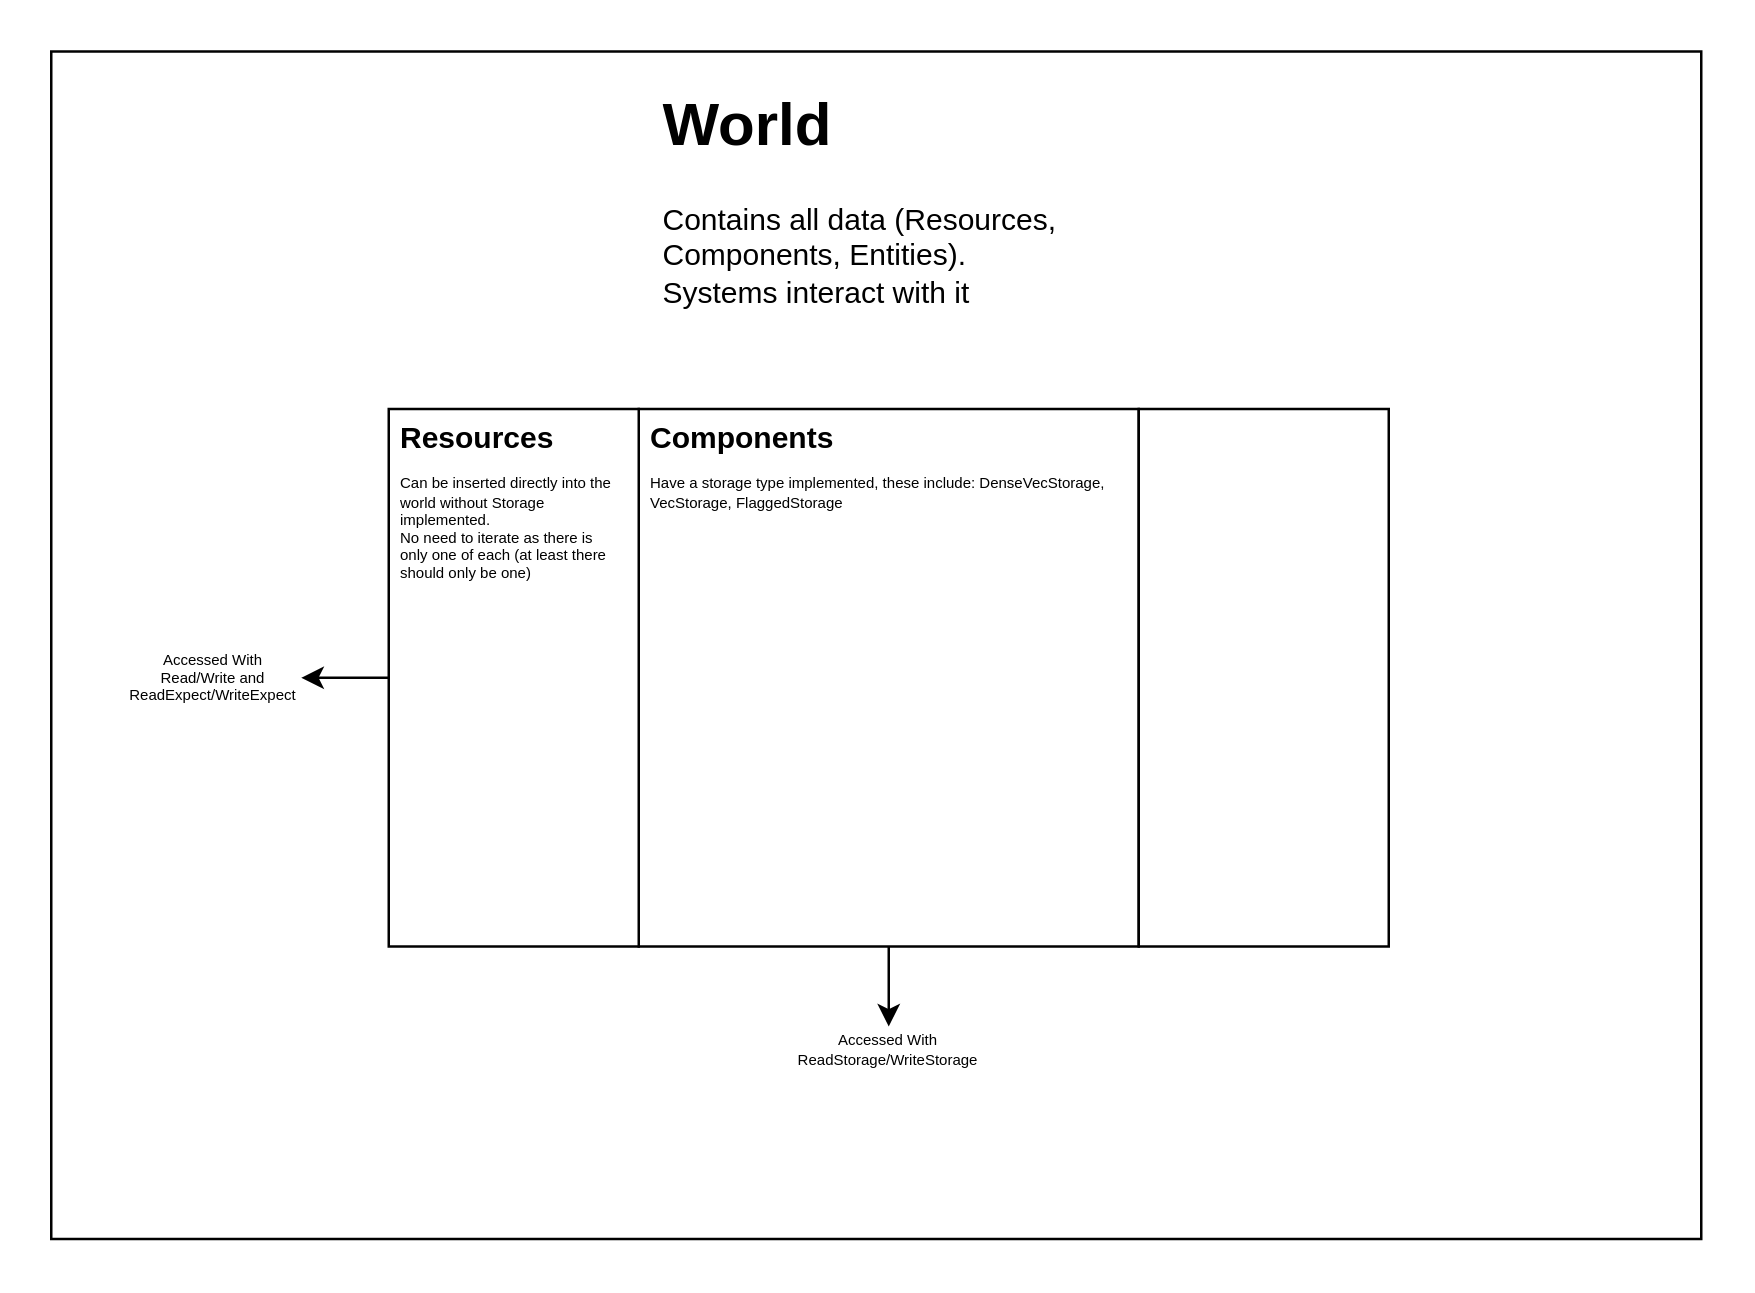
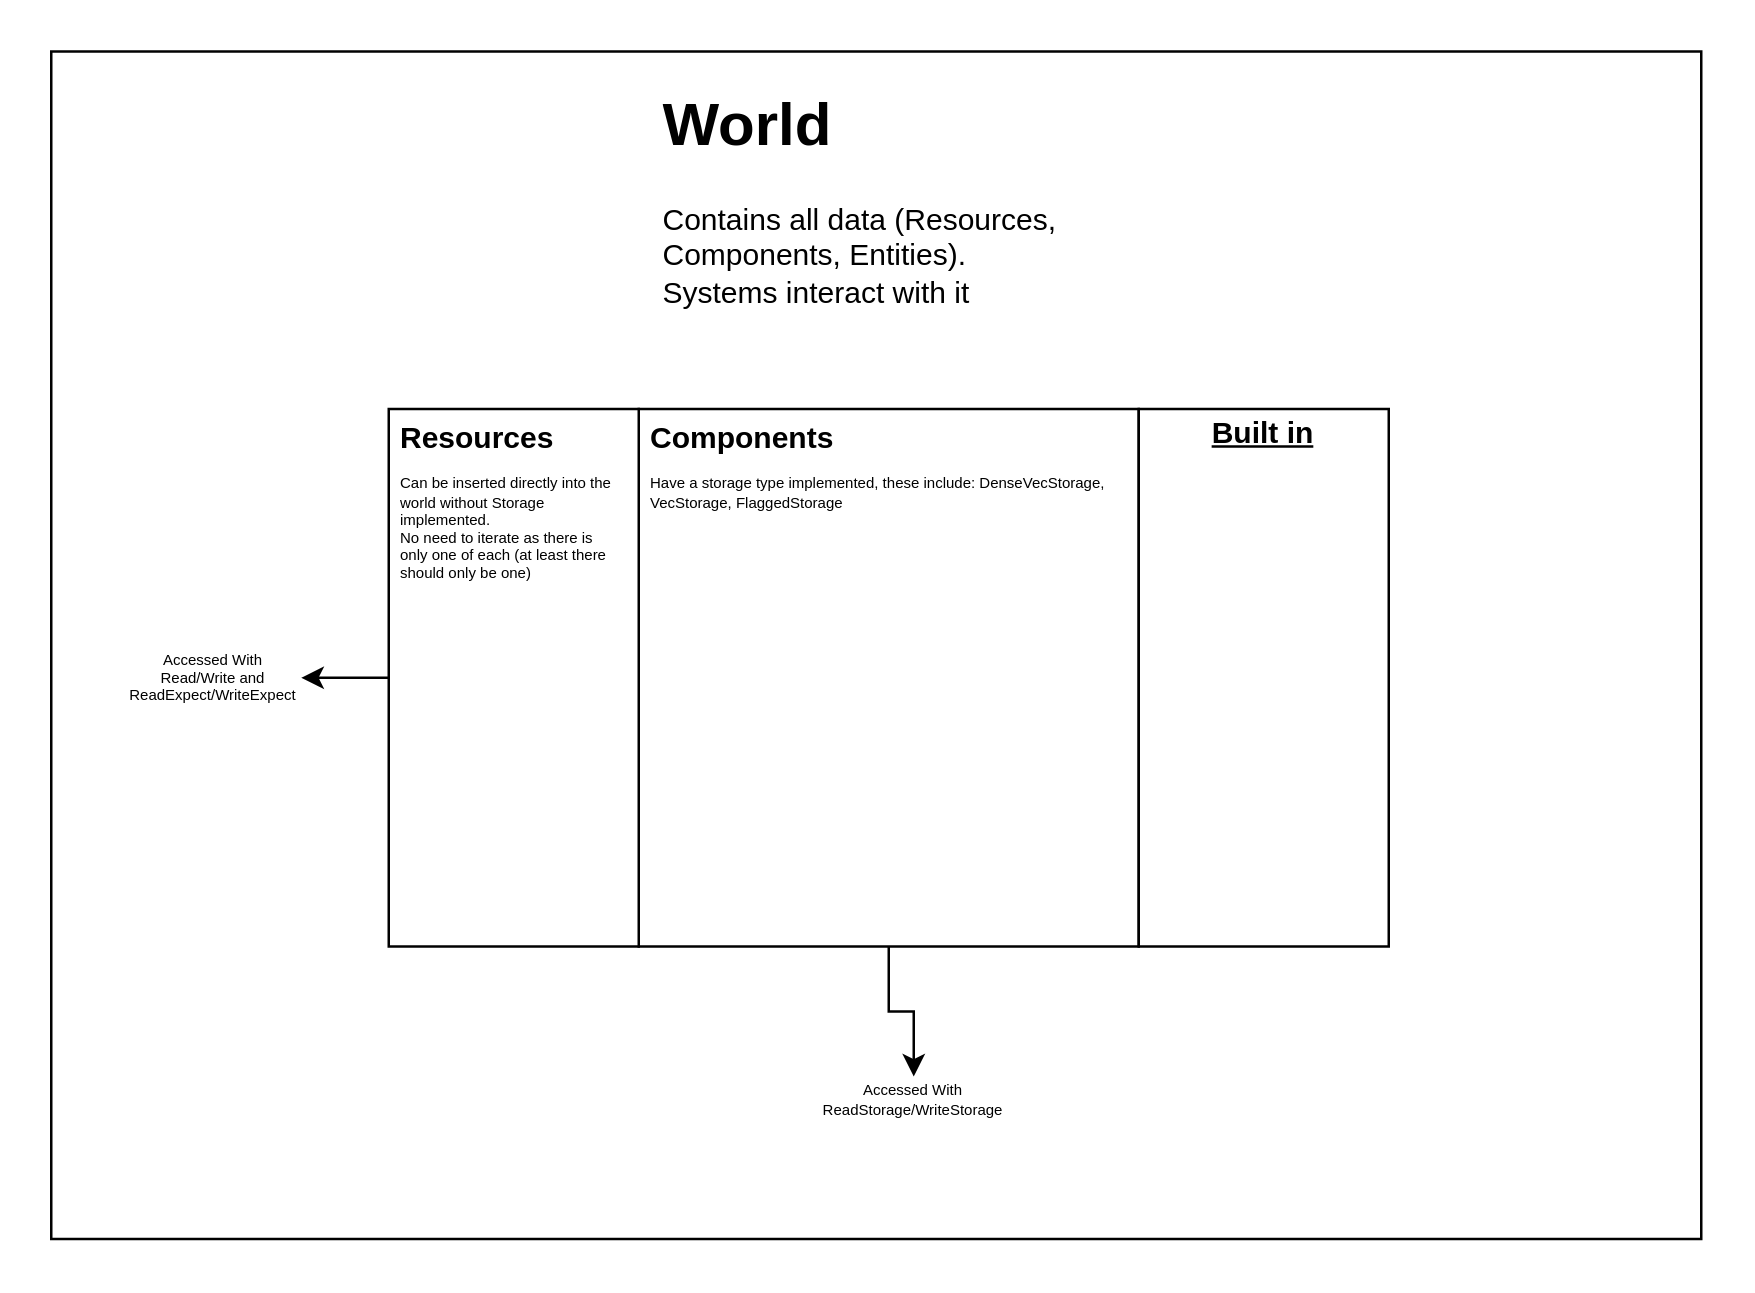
  <mxCell id="0" />
  <mxCell id="1" parent="0" />
  <mxCell id="2" value="" style="rounded=0;whiteSpace=wrap;html=1;fontSize=6;" parent="1" vertex="1"><mxGeometry x="20" y="20" width="660" height="475" as="geometry" /></mxCell>
  <mxCell id="3" style="edgeStyle=orthogonalEdgeStyle;rounded=0;orthogonalLoop=1;jettySize=auto;html=1;entryX=0.5;entryY=0;entryDx=0;entryDy=0;fontSize=6;" parent="1" source="4" target="11" edge="1"><mxGeometry relative="1" as="geometry" /></mxCell>
  <mxCell id="4" value="" style="rounded=0;whiteSpace=wrap;html=1;" parent="1" vertex="1"><mxGeometry x="255" y="163" width="200" height="215" as="geometry" /></mxCell>
  <mxCell id="5" value="&lt;h1&gt;World&lt;/h1&gt;&lt;div&gt;Contains all data (Resources, Components, Entities).&lt;/div&gt;&lt;div&gt;Systems interact with it&lt;br&gt;&lt;/div&gt;" style="text;html=1;strokeColor=none;fillColor=none;spacing=5;spacingTop=-20;whiteSpace=wrap;overflow=hidden;rounded=0;" parent="1" vertex="1"><mxGeometry x="260" y="30" width="190" height="120" as="geometry" /></mxCell>
  <mxCell id="6" value="" style="rounded=0;whiteSpace=wrap;html=1;" parent="1" vertex="1"><mxGeometry x="455" y="163" width="100" height="215" as="geometry" /></mxCell>
+ <mxCell id="7" value="&lt;b&gt;&lt;u&gt;Built in&lt;br&gt;&lt;/u&gt;&lt;/b&gt;" style="text;html=1;strokeColor=none;fillColor=none;align=center;verticalAlign=middle;whiteSpace=wrap;rounded=0;" parent="1" vertex="1"><mxGeometry x="455" y="163" width="100" height="20" as="geometry" /></mxCell>
  <mxCell id="8" style="edgeStyle=orthogonalEdgeStyle;rounded=0;orthogonalLoop=1;jettySize=auto;html=1;entryX=1;entryY=0.5;entryDx=0;entryDy=0;" parent="1" source="9" target="10" edge="1"><mxGeometry relative="1" as="geometry" /></mxCell>
  <mxCell id="9" value="" style="rounded=0;whiteSpace=wrap;html=1;" parent="1" vertex="1"><mxGeometry x="155" y="163" width="100" height="215" as="geometry" /></mxCell>
  <mxCell id="10" value="&lt;font style=&quot;font-size: 6px&quot;&gt;Accessed With Read/Write and ReadExpect/WriteExpect&lt;/font&gt;" style="text;html=1;strokeColor=none;fillColor=none;align=center;verticalAlign=middle;whiteSpace=wrap;rounded=0;labelPosition=center;verticalLabelPosition=middle;fontSize=6;" parent="1" vertex="1"><mxGeometry x="50" y="260.25" width="70" height="20.5" as="geometry" /></mxCell>
- <mxCell id="11" value="&lt;font style=&quot;font-size: 6px&quot;&gt;Accessed With ReadStorage/WriteStorage&lt;br&gt;&lt;/font&gt;" style="text;html=1;strokeColor=none;fillColor=none;align=center;verticalAlign=middle;whiteSpace=wrap;rounded=0;labelPosition=center;verticalLabelPosition=middle;fontSize=6;" parent="1" vertex="1"><mxGeometry x="320" y="410" width="70" height="20.5" as="geometry" /></mxCell>
+ <mxCell id="11" value="&lt;font style=&quot;font-size: 6px&quot;&gt;Accessed With ReadStorage/WriteStorage&lt;br&gt;&lt;/font&gt;" style="text;html=1;strokeColor=none;fillColor=none;align=center;verticalAlign=middle;whiteSpace=wrap;rounded=0;labelPosition=center;verticalLabelPosition=middle;fontSize=6;" parent="1" vertex="1"><mxGeometry x="330" y="430" width="70" height="20.5" as="geometry" /></mxCell>
  <mxCell id="12" value="&lt;h1&gt;Components&lt;/h1&gt;&lt;p&gt;Have a storage type implemented, these include: DenseVecStorage, VecStorage, FlaggedStorage&lt;/p&gt;&lt;p&gt;Must be iterated over to get elements.&lt;br&gt;&lt;/p&gt;" style="text;html=1;strokeColor=none;fillColor=none;spacing=5;spacingTop=-20;whiteSpace=wrap;overflow=hidden;rounded=0;fontSize=6;" parent="1" vertex="1"><mxGeometry x="255" y="170" width="190" height="40" as="geometry" /></mxCell>
  <mxCell id="13" value="&lt;h1&gt;Resources&lt;/h1&gt;&lt;div&gt;Can be inserted directly into the world without Storage implemented.&lt;/div&gt;&lt;div&gt;No need to iterate as there is only one of each (at least there should only be one)&lt;br&gt;&lt;/div&gt;" style="text;html=1;strokeColor=none;fillColor=none;spacing=5;spacingTop=-20;whiteSpace=wrap;overflow=hidden;rounded=0;fontSize=6;" parent="1" vertex="1"><mxGeometry x="155" y="170" width="95" height="70" as="geometry" /></mxCell>
